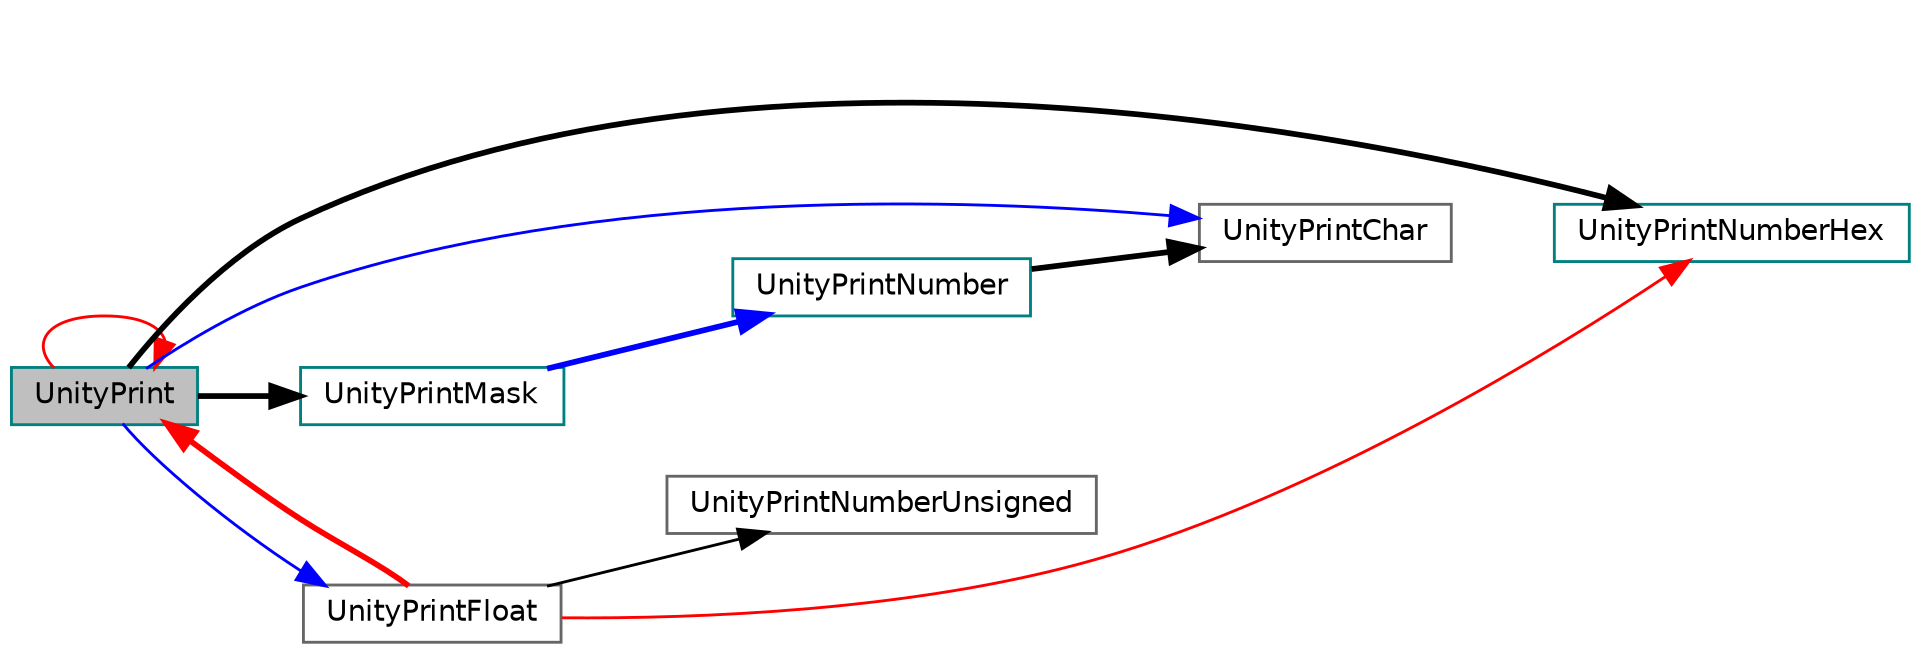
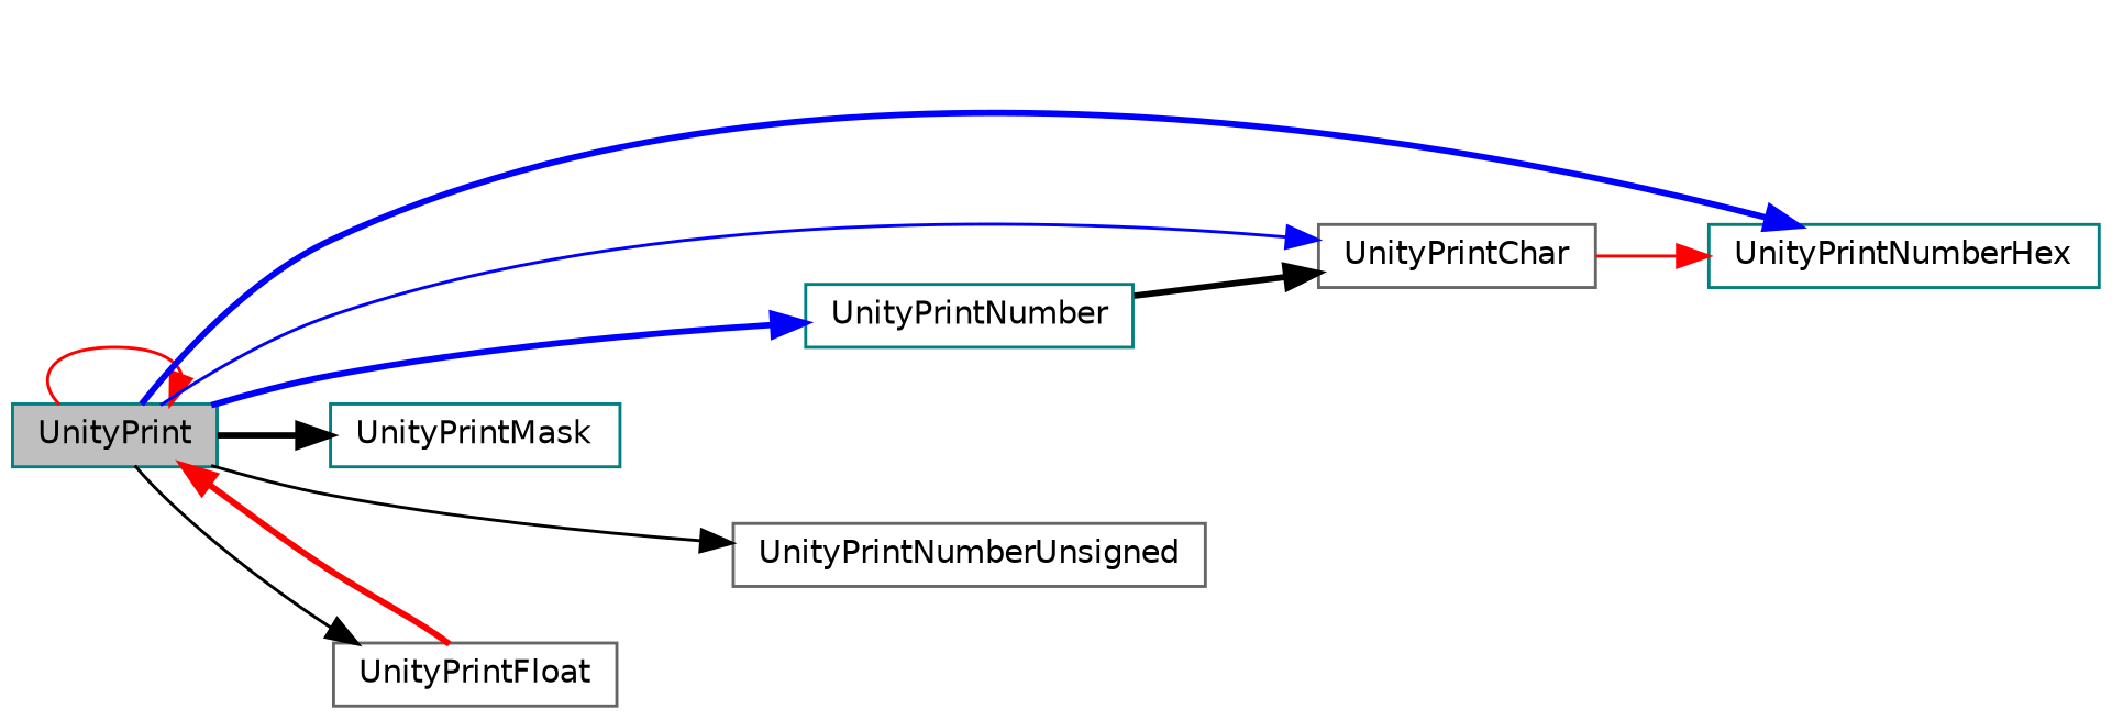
  digraph {
    rankdir=LR
    node [color=teal fillcolor=white fontname=Helvetica fontsize=10 shape=record style=filled]
    edge [color=black fontname=Helvetica fontsize=10 labelfontname=Helvetica labelfontsize=10 style=solid]
    n1 [fillcolor=grey75 fontcolor=black height=0.2 label=UnityPrint width=0.4]
    n2 [color=gray40 height=0.2 label=UnityPrintChar width=0.4]
    n3 [height=0.2 label=UnityPrintNumberHex width=0.4]
    n4 [height=0.2 label=UnityPrintNumber width=0.4]
    n5 [color=gray40 height=0.2 label=UnityPrintNumberUnsigned width=0.4]
    n6 [color=gray40 height=0.2 label=UnityPrintFloat width=0.4]
    n7 [height=0.2 label=UnityPrintMask width=0.4]
    n1 -> n1 [color=red]
    n1 -> n2 [color=blue]
-   n1 -> n3 [style=bold]
-   n7 -> n4 [color=blue style=bold]
-   n6 -> n5
-   n1 -> n6 [color=blue]
+   n1 -> n3 [color=blue style=bold]
+   n1 -> n4 [color=blue style=bold]
+   n1 -> n5
+   n1 -> n6
    n1 -> n7 [style=bold]
-   n6 -> n3 [color=red]
+   n2 -> n3 [color=red]
    n4 -> n2 [style=bold]
    n6 -> n1 [color=red style=bold]
  }
